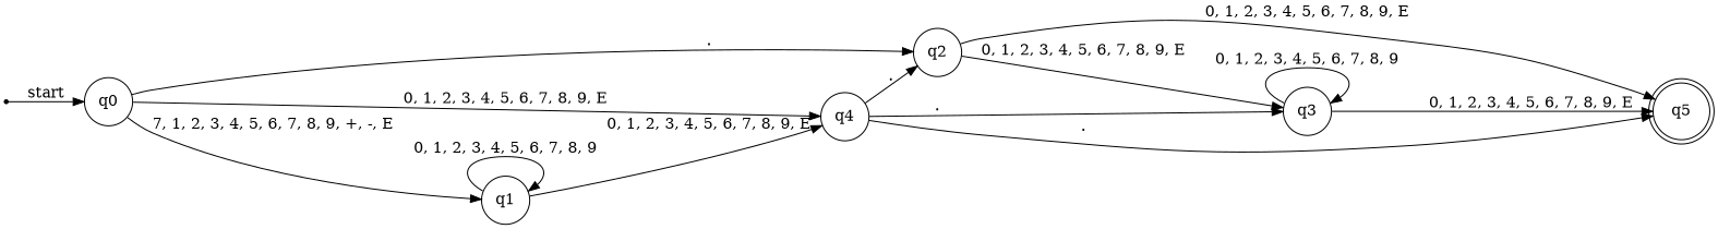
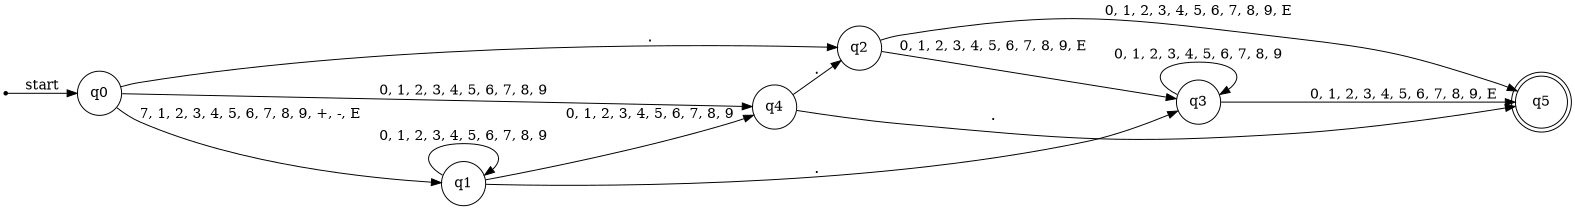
  digraph {
    rankdir=LR
    node [shape=circle]
    q5 [shape=doublecircle]
    emptystartnode [shape=point]
    q0
    q1
    q2
    q4
    q3
    emptystartnode -> q0 [label=start]
    q0 -> q1 [label="7, 1, 2, 3, 4, 5, 6, 7, 8, 9, +, -, E"]
    q0 -> q2 [label="."]
-   q0 -> q4 [label="0, 1, 2, 3, 4, 5, 6, 7, 8, 9, E"]
+   q0 -> q4 [label="0, 1, 2, 3, 4, 5, 6, 7, 8, 9"]
    q1 -> q1 [label="0, 1, 2, 3, 4, 5, 6, 7, 8, 9"]
-   q1 -> q4 [label="0, 1, 2, 3, 4, 5, 6, 7, 8, 9, E"]
+   q1 -> q4 [label="0, 1, 2, 3, 4, 5, 6, 7, 8, 9"]
    q2 -> q5 [label="0, 1, 2, 3, 4, 5, 6, 7, 8, 9, E"]
    q2 -> q3 [label="0, 1, 2, 3, 4, 5, 6, 7, 8, 9, E"]
    q4 -> q5 [label="."]
    q4 -> q2 [label="."]
-   q4 -> q3 [label="."]
+   q1 -> q3 [label="."]
    q3 -> q5 [label="0, 1, 2, 3, 4, 5, 6, 7, 8, 9, E"]
    q3 -> q3 [label="0, 1, 2, 3, 4, 5, 6, 7, 8, 9"]
  }
